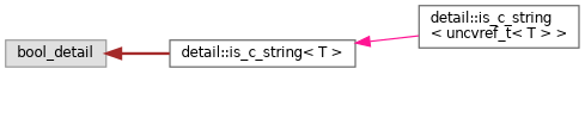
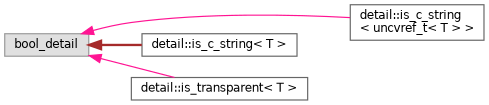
  digraph {
    rankdir=LR
    node [color=grey40 fillcolor=white fontname=Helvetica fontsize=10 shape=box style=filled]
    edge [color=deeppink dir=back fontname=Helvetica fontsize=10 labelfontname=Helvetica labelfontsize=10 style=solid]
    n1 [color=grey60 fillcolor="#E0E0E0" height=0.2 label=bool_detail width=0.4]
    n2 [height=0.2 label="detail::is_c_string\l\< uncvref_t\< T \> \>" width=0.4]
    n3 [height=0.2 label="detail::is_c_string\< T \>" width=0.4]
-   n3 -> n2
+   n4 [height=0.2 label="detail::is_transparent\< T \>" width=0.4]
+   n1 -> n2
    n1 -> n3 [color=brown style=bold]
+   n1 -> n4
  }
